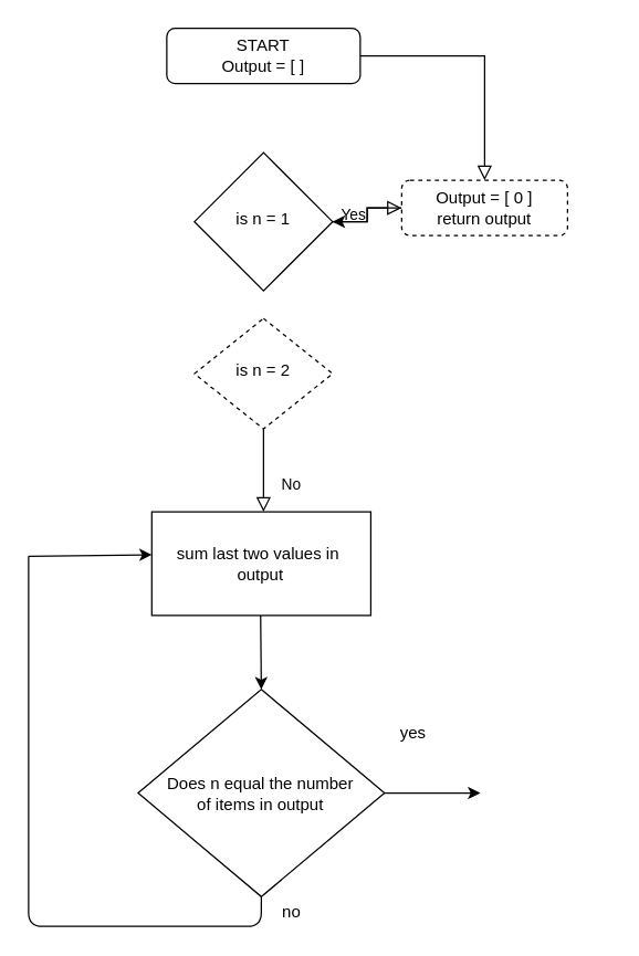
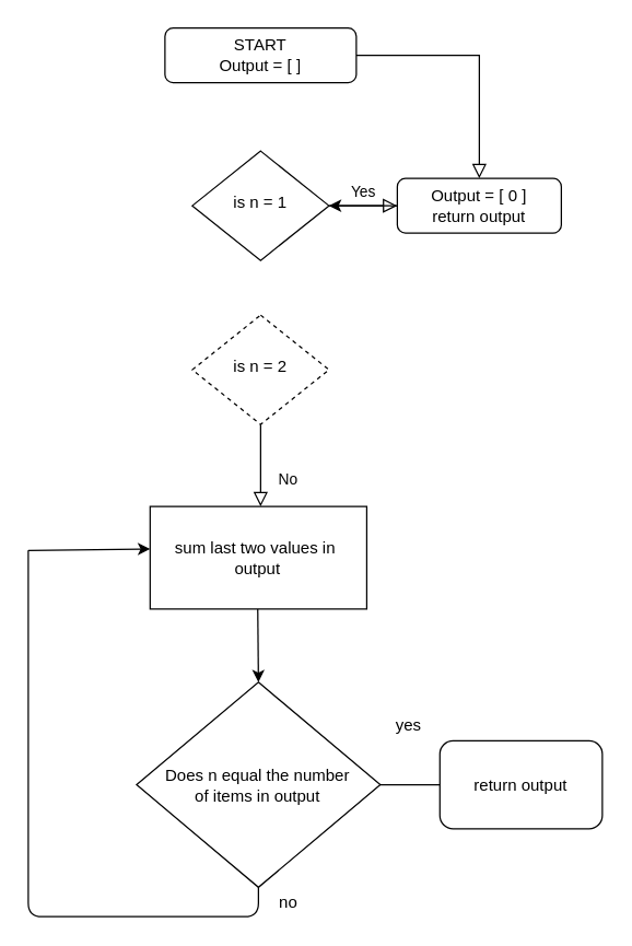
  <mxCell id="0" />
  <mxCell id="1" parent="0" />
  <mxCell id="2" value="" style="rounded=0;html=1;jettySize=auto;orthogonalLoop=1;fontSize=11;endArrow=block;endFill=0;endSize=8;strokeWidth=1;shadow=0;labelBackgroundColor=none;edgeStyle=orthogonalEdgeStyle;" parent="1" source="3" target="7" edge="1"><mxGeometry relative="1" as="geometry" /></mxCell>
  <mxCell id="3" value="START&lt;br&gt;Output = [ ]" style="rounded=1;whiteSpace=wrap;html=1;fontSize=12;glass=0;strokeWidth=1;shadow=0;" parent="1" vertex="1"><mxGeometry x="120" y="20" width="140" height="40" as="geometry" /></mxCell>
  <mxCell id="4" value="Yes" style="edgeStyle=orthogonalEdgeStyle;rounded=0;html=1;jettySize=auto;orthogonalLoop=1;fontSize=11;endArrow=block;endFill=0;endSize=8;strokeWidth=1;shadow=0;labelBackgroundColor=none;" parent="1" source="5" target="7" edge="1"><mxGeometry y="10" relative="1" as="geometry"><mxPoint as="offset" /></mxGeometry></mxCell>
- <mxCell id="5" value="is n = 1" style="rhombus;whiteSpace=wrap;html=1;shadow=0;fontFamily=Helvetica;fontSize=12;align=center;strokeWidth=1;spacing=6;spacingTop=-4;" parent="1" vertex="1"><mxGeometry x="140" y="110" width="100" height="100" as="geometry" /></mxCell>
+ <mxCell id="5" value="is n = 1" style="rhombus;whiteSpace=wrap;html=1;shadow=0;fontFamily=Helvetica;fontSize=12;align=center;strokeWidth=1;spacing=6;spacingTop=-4;" parent="1" vertex="1"><mxGeometry x="140" y="110" width="100" height="80" as="geometry" /></mxCell>
  <mxCell id="6" value="" style="edgeStyle=orthogonalEdgeStyle;rounded=0;orthogonalLoop=1;jettySize=auto;html=1;" edge="1" parent="1" source="7" target="5"><mxGeometry relative="1" as="geometry" /></mxCell>
- <mxCell id="7" value="Output = [ 0 ]&lt;br&gt;return output" style="rounded=1;whiteSpace=wrap;html=1;fontSize=12;glass=0;strokeWidth=1;shadow=0;dashed=1;" parent="1" vertex="1"><mxGeometry x="290" y="130" width="120" height="40" as="geometry" /></mxCell>
+ <mxCell id="7" value="Output = [ 0 ]&lt;br&gt;return output" style="rounded=1;whiteSpace=wrap;html=1;fontSize=12;glass=0;strokeWidth=1;shadow=0;" parent="1" vertex="1"><mxGeometry x="290" y="130" width="120" height="40" as="geometry" /></mxCell>
  <mxCell id="8" value="No" style="rounded=0;html=1;jettySize=auto;orthogonalLoop=1;fontSize=11;endArrow=block;endFill=0;endSize=8;strokeWidth=1;shadow=0;labelBackgroundColor=none;edgeStyle=orthogonalEdgeStyle;" parent="1" source="9" edge="1"><mxGeometry x="0.333" y="20" relative="1" as="geometry"><mxPoint as="offset" /><mxPoint x="190" y="370" as="targetPoint" /></mxGeometry></mxCell>
  <mxCell id="9" value="is n = 2" style="rhombus;whiteSpace=wrap;html=1;shadow=0;fontFamily=Helvetica;fontSize=12;align=center;strokeWidth=1;spacing=6;spacingTop=-4;dashed=1;" parent="1" vertex="1"><mxGeometry x="140" y="230" width="100" height="80" as="geometry" /></mxCell>
  <mxCell id="10" value="" style="group" vertex="1" connectable="0" parent="1"><mxGeometry x="20" y="370" width="420" height="300" as="geometry" /></mxCell>
  <mxCell id="11" value="" style="endArrow=classic;html=1;entryX=0.5;entryY=0;entryDx=0;entryDy=0;" edge="1" parent="10" target="13"><mxGeometry width="50" height="50" relative="1" as="geometry"><mxPoint x="167.901" y="75" as="sourcePoint" /><mxPoint x="168.396" y="107.143" as="targetPoint" /></mxGeometry></mxCell>
  <mxCell id="12" value="sum last two values in&amp;nbsp;&lt;br&gt;output" style="rounded=0;whiteSpace=wrap;html=1;" vertex="1" parent="10"><mxGeometry x="89.151" width="158.491" height="75" as="geometry" /></mxCell>
  <mxCell id="13" value="Does n equal the number &lt;br&gt;of items in output" style="rhombus;whiteSpace=wrap;html=1;" vertex="1" parent="10"><mxGeometry x="79.245" y="128.571" width="178.302" height="150" as="geometry" /></mxCell>
  <mxCell id="14" value="" style="endArrow=classic;html=1;exitX=1;exitY=0.5;exitDx=0;exitDy=0;" edge="1" parent="10" source="13"><mxGeometry width="50" height="50" relative="1" as="geometry"><mxPoint x="257.547" y="182.143" as="sourcePoint" /><mxPoint x="326.887" y="203.571" as="targetPoint" /></mxGeometry></mxCell>
  <mxCell id="15" value="yes" style="text;html=1;align=center;verticalAlign=middle;resizable=0;points=[];autosize=1;" vertex="1" parent="10"><mxGeometry x="262.5" y="150" width="30" height="20" as="geometry" /></mxCell>
  <mxCell id="16" value="" style="endArrow=none;startArrow=none;html=1;edgeStyle=elbowEdgeStyle;elbow=vertical;endFill=0;startFill=0;" edge="1" parent="10"><mxGeometry width="50" height="50" relative="1" as="geometry"><mxPoint y="32.143" as="sourcePoint" /><mxPoint x="168.396" y="278.571" as="targetPoint" /><Array as="points"><mxPoint x="69.34" y="300" /></Array></mxGeometry></mxCell>
  <mxCell id="17" value="" style="endArrow=classic;html=1;entryX=0;entryY=0.414;entryDx=0;entryDy=0;entryPerimeter=0;" edge="1" parent="10" target="12"><mxGeometry width="50" height="50" relative="1" as="geometry"><mxPoint y="32.143" as="sourcePoint" /><mxPoint x="49.528" y="-21.429" as="targetPoint" /></mxGeometry></mxCell>
+ <mxCell id="18" value="return output" style="rounded=1;whiteSpace=wrap;html=1;" vertex="1" parent="10"><mxGeometry x="301.132" y="171.429" width="118.868" height="64.286" as="geometry" /></mxCell>
  <mxCell id="19" value="no" style="text;html=1;align=center;verticalAlign=middle;resizable=0;points=[];autosize=1;" vertex="1" parent="1"><mxGeometry x="195" y="650" width="30" height="20" as="geometry" /></mxCell>
